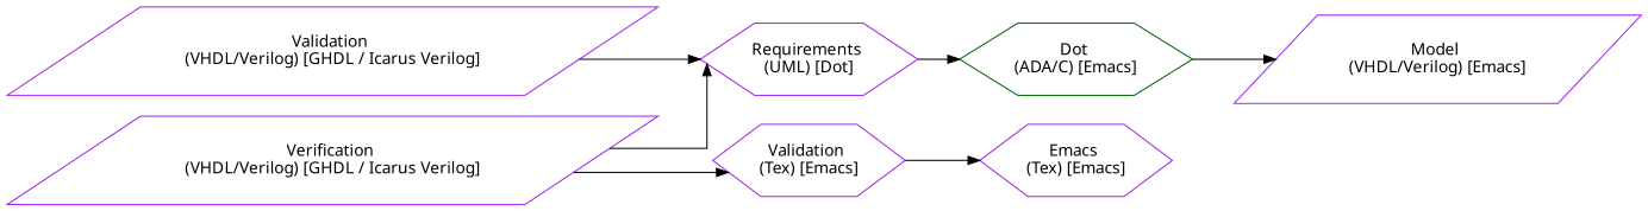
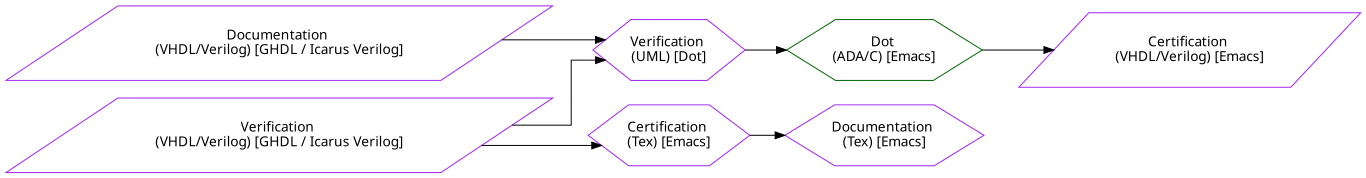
  digraph {
    fontname="Noto Sans"
    rankdir=LR
    splines=ortho
    node [color=purple fontname="Noto Sans" shape=hexagon]
    edge [fontname="Noto Sans"]
-   n1 [label="Requirements \n(UML) [Dot]"]
+   n1 [label="Verification \n(UML) [Dot]"]
    n2 [color=darkgreen label="Dot \n(ADA/C) [Emacs]"]
-   n3 [label="Model \n(VHDL/Verilog) [Emacs]" shape=parallelogram]
-   n4 [label="Validation \n(VHDL/Verilog) [GHDL / Icarus Verilog]" shape=parallelogram]
+   n3 [label="Certification \n(VHDL/Verilog) [Emacs]" shape=parallelogram]
+   n4 [label="Documentation \n(VHDL/Verilog) [GHDL / Icarus Verilog]" shape=parallelogram]
    n5 [label="Verification \n(VHDL/Verilog) [GHDL / Icarus Verilog]" shape=parallelogram]
-   n6 [label="Validation \n(Tex) [Emacs]"]
-   n7 [label="Emacs \n(Tex) [Emacs]"]
+   n6 [label="Certification \n(Tex) [Emacs]"]
+   n7 [label="Documentation \n(Tex) [Emacs]"]
    n1 -> n2
    n2 -> n3
    n4 -> n1
    n5 -> n1
    n5 -> n6
    n6 -> n7
  }
